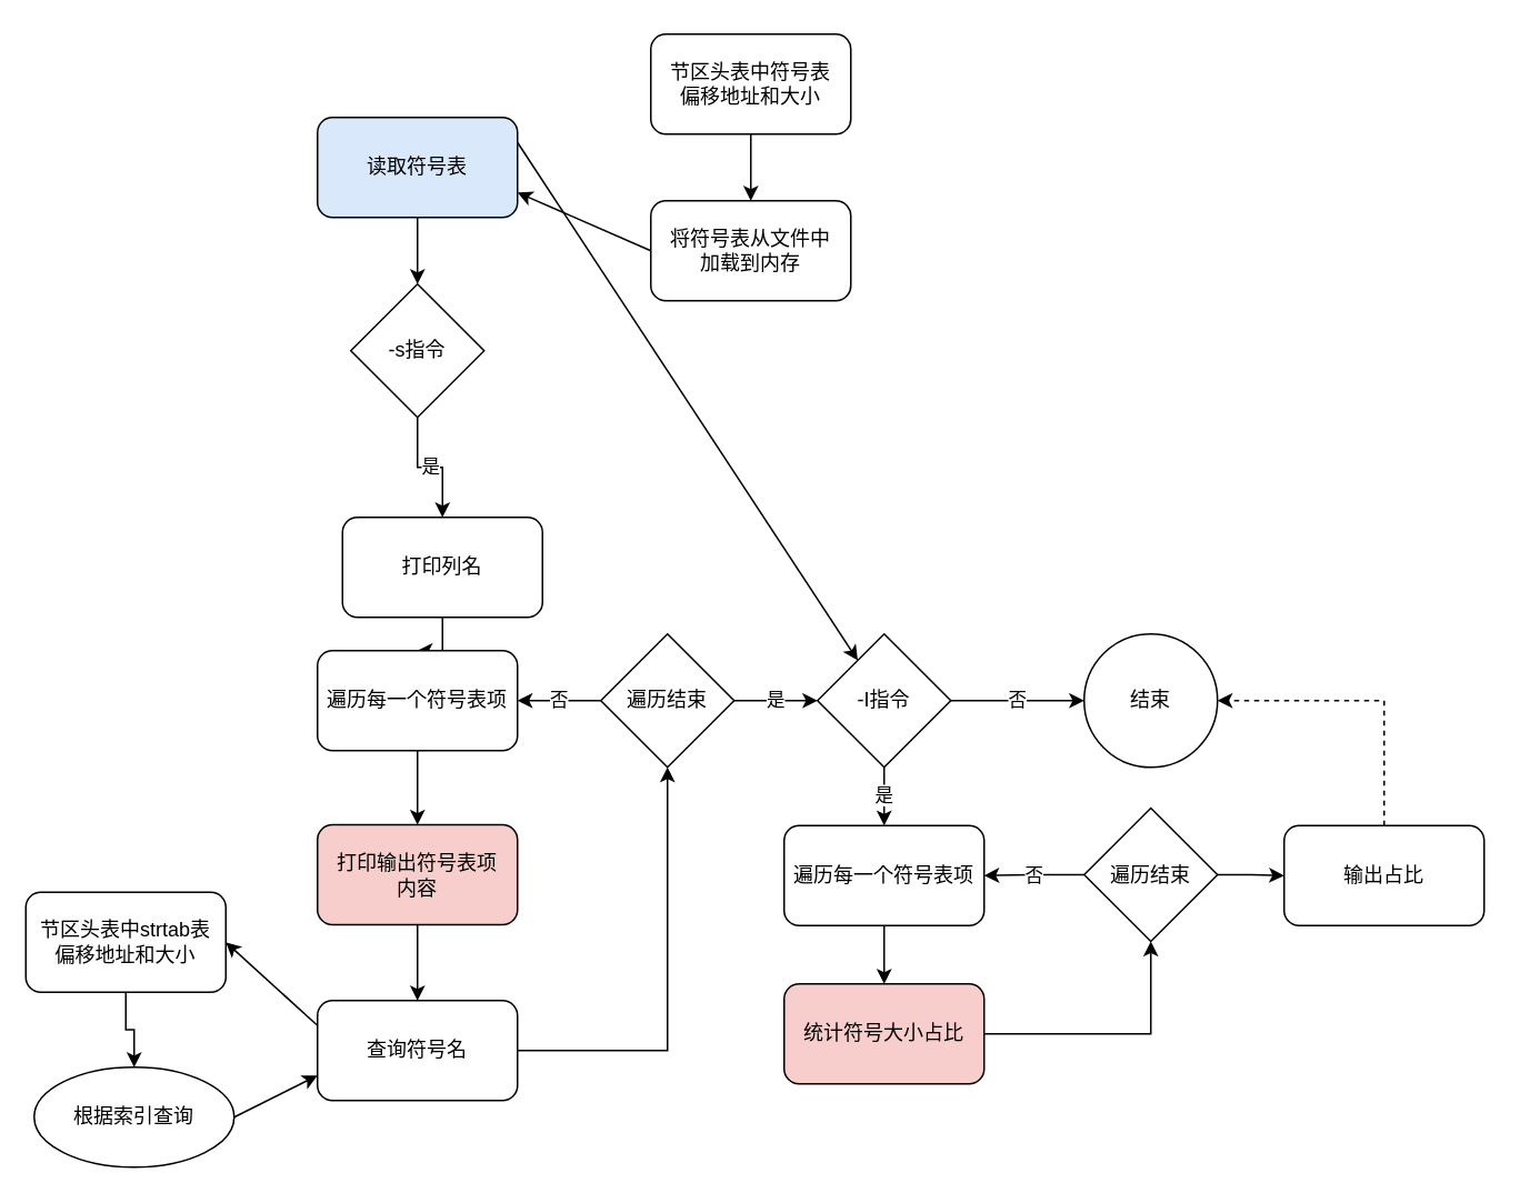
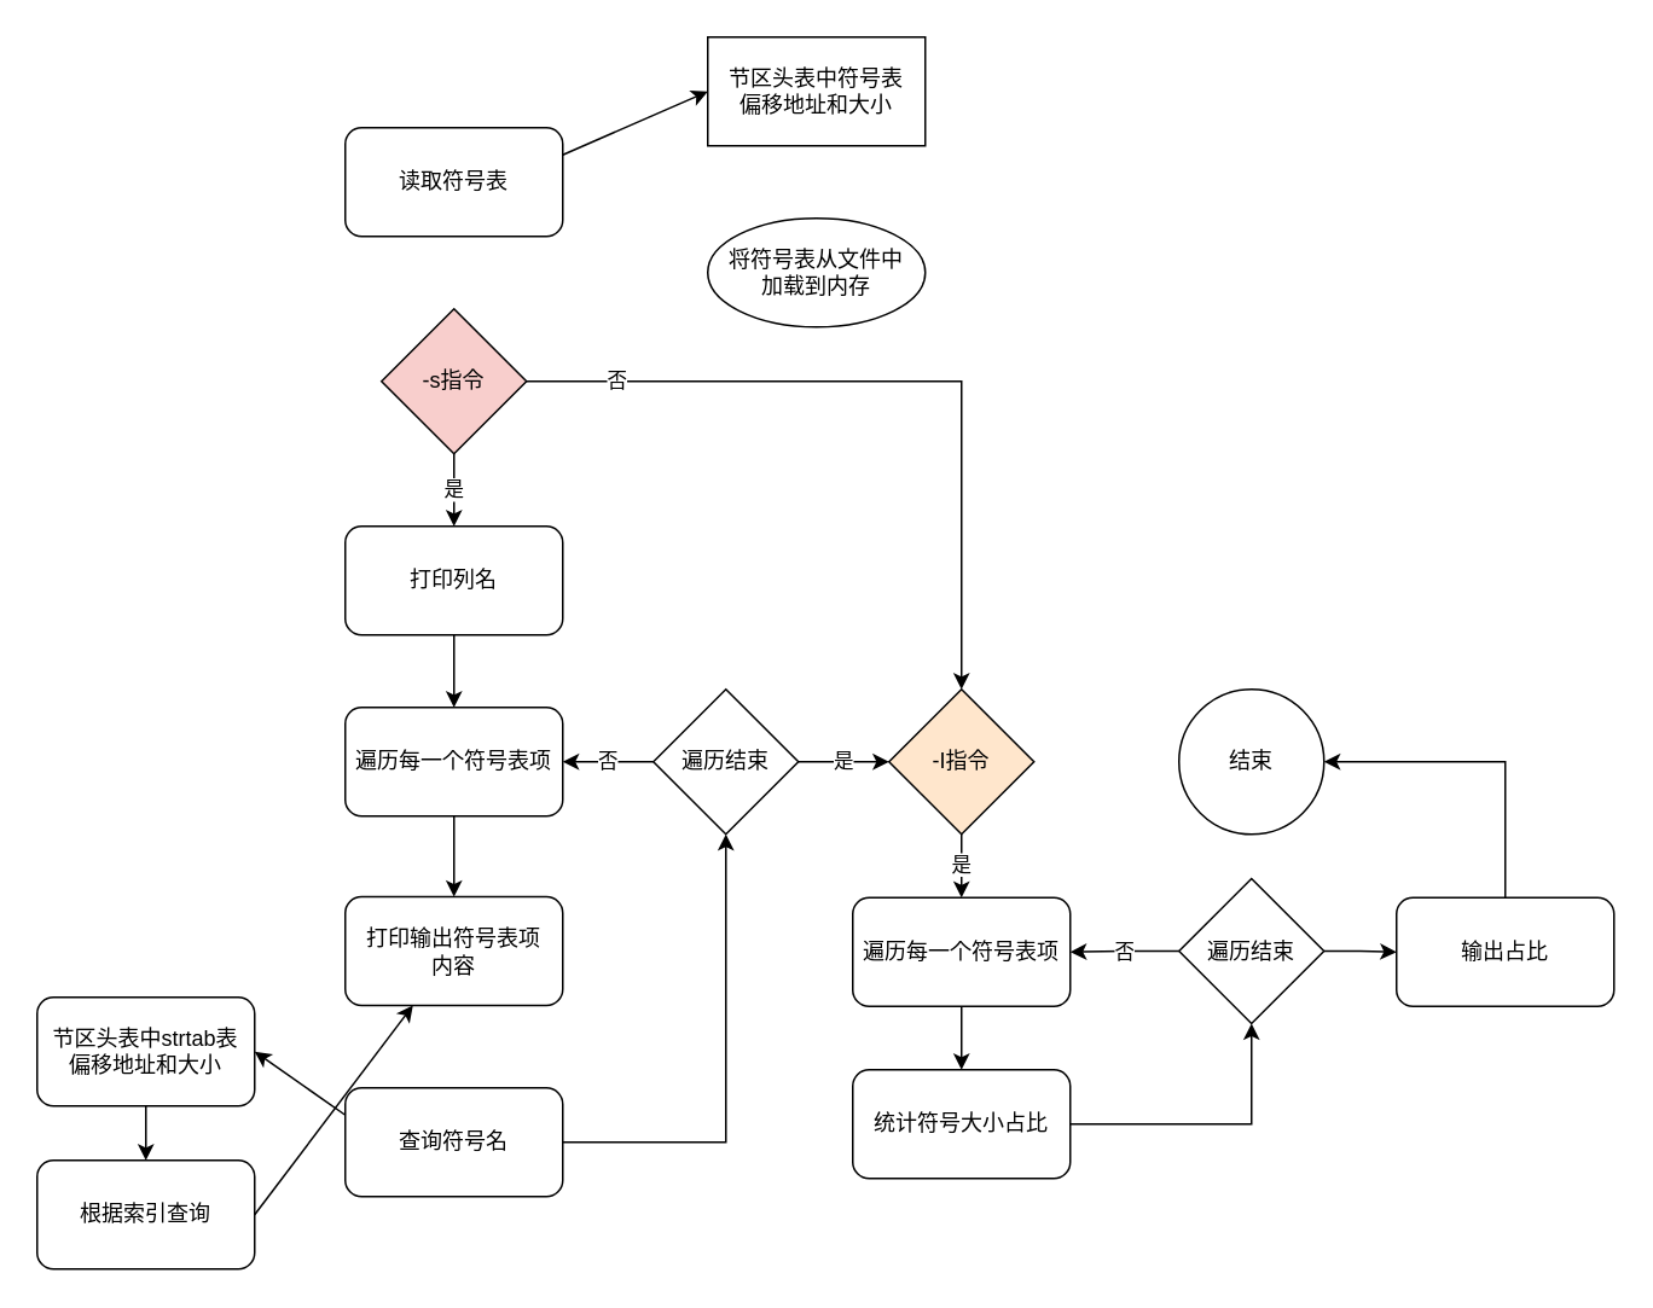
  <mxCell id="0" />
  <mxCell id="1" parent="0" />
- <mxCell id="2" value="" style="edgeStyle=orthogonalEdgeStyle;rounded=0;orthogonalLoop=1;jettySize=auto;html=1;" edge="1" parent="1" source="3" target="11"><mxGeometry relative="1" as="geometry" /></mxCell>
- <mxCell id="3" value="读取符号表" style="rounded=1;whiteSpace=wrap;html=1;fillColor=#dae8fc;" vertex="1" parent="1"><mxGeometry y="70" width="120" height="60" as="geometry" x="190" /></mxCell>
- <mxCell id="4" value="" style="edgeStyle=orthogonalEdgeStyle;rounded=0;orthogonalLoop=1;jettySize=auto;html=1;" edge="1" parent="1" source="5" target="6"><mxGeometry relative="1" as="geometry" /></mxCell>
- <mxCell id="5" value="节区头表中符号表&lt;br&gt;偏移地址和大小" style="rounded=1;whiteSpace=wrap;html=1;" vertex="1" parent="1"><mxGeometry x="390" y="20" width="120" height="60" as="geometry" /></mxCell>
- <mxCell id="6" value="将符号表从文件中&lt;br&gt;加载到内存" style="rounded=1;whiteSpace=wrap;html=1;" vertex="1" parent="1"><mxGeometry x="390" y="120" width="120" height="60" as="geometry" /></mxCell>
- <mxCell id="7" value="" style="endArrow=classic;html=1;rounded=0;exitX=1;exitY=0.25;exitDx=0;exitDy=0;" edge="1" parent="1" source="3" target="30"><mxGeometry width="50" height="50" relative="1" as="geometry"><mxPoint x="580" y="70" as="sourcePoint" /><mxPoint x="630" y="20" as="targetPoint" /></mxGeometry></mxCell>
- <mxCell id="8" value="" style="endArrow=classic;html=1;rounded=0;entryX=1;entryY=0.75;entryDx=0;entryDy=0;exitX=0;exitY=0.5;exitDx=0;exitDy=0;" edge="1" parent="1" source="6" target="3"><mxGeometry width="50" height="50" relative="1" as="geometry"><mxPoint x="590" y="150" as="sourcePoint" /><mxPoint x="640" y="100" as="targetPoint" /></mxGeometry></mxCell>
+ <mxCell id="3" value="读取符号表" style="rounded=1;whiteSpace=wrap;html=1;" vertex="1" parent="1"><mxGeometry y="70" width="120" height="60" as="geometry" x="190" /></mxCell>
+ <mxCell id="5" value="节区头表中符号表&lt;br&gt;偏移地址和大小" style="whiteSpace=wrap;html=1;rounded=0;" vertex="1" parent="1"><mxGeometry x="390" y="20" width="120" height="60" as="geometry" /></mxCell>
+ <mxCell id="6" value="将符号表从文件中&lt;br&gt;加载到内存" style="ellipse;whiteSpace=wrap;html=1;" vertex="1" parent="1"><mxGeometry x="390" y="120" width="120" height="60" as="geometry" /></mxCell>
+ <mxCell id="7" value="" style="endArrow=classic;html=1;rounded=0;exitX=1;exitY=0.25;exitDx=0;exitDy=0;entryX=0;entryY=0.5;entryDx=0;entryDy=0;" edge="1" parent="1" source="3" target="5"><mxGeometry width="50" height="50" relative="1" as="geometry"><mxPoint x="580" y="70" as="sourcePoint" /><mxPoint x="630" y="20" as="targetPoint" /></mxGeometry></mxCell>
  <mxCell id="9" value="是" style="edgeStyle=orthogonalEdgeStyle;rounded=0;orthogonalLoop=1;jettySize=auto;html=1;" edge="1" parent="1" source="11" target="13"><mxGeometry relative="1" as="geometry" /></mxCell>
- <mxCell id="11" value="-s指令" style="rhombus;whiteSpace=wrap;html=1;" vertex="1" parent="1"><mxGeometry x="210" y="170" width="80" height="80" as="geometry" /></mxCell>
+ <mxCell id="10" value="否" style="edgeStyle=orthogonalEdgeStyle;rounded=0;orthogonalLoop=1;jettySize=auto;html=1;exitX=1;exitY=0.5;exitDx=0;exitDy=0;entryX=0.5;entryY=0;entryDx=0;entryDy=0;" edge="1" parent="1" source="11" target="30"><mxGeometry x="-0.756" relative="1" as="geometry"><mxPoint as="offset" /></mxGeometry></mxCell>
+ <mxCell id="11" value="-s指令" style="rhombus;whiteSpace=wrap;html=1;fillColor=#f8cecc;" vertex="1" parent="1"><mxGeometry x="210" y="170" width="80" height="80" as="geometry" /></mxCell>
  <mxCell id="12" value="" style="edgeStyle=orthogonalEdgeStyle;rounded=0;orthogonalLoop=1;jettySize=auto;html=1;" edge="1" parent="1" source="13" target="15"><mxGeometry relative="1" as="geometry" /></mxCell>
- <mxCell id="13" value="打印列名" style="rounded=1;whiteSpace=wrap;html=1;" vertex="1" parent="1"><mxGeometry x="205" y="310" width="120" height="60" as="geometry" /></mxCell>
+ <mxCell id="13" value="打印列名" style="rounded=1;whiteSpace=wrap;html=1;" vertex="1" parent="1"><mxGeometry y="290" width="120" height="60" as="geometry" x="190" /></mxCell>
  <mxCell id="14" value="" style="edgeStyle=orthogonalEdgeStyle;rounded=0;orthogonalLoop=1;jettySize=auto;html=1;" edge="1" parent="1" source="15" target="20"><mxGeometry relative="1" as="geometry" /></mxCell>
  <mxCell id="15" value="遍历每一个符号表项" style="rounded=1;whiteSpace=wrap;html=1;" vertex="1" parent="1"><mxGeometry y="390" width="120" height="60" as="geometry" x="190" /></mxCell>
  <mxCell id="16" value="否" style="edgeStyle=orthogonalEdgeStyle;rounded=0;orthogonalLoop=1;jettySize=auto;html=1;" edge="1" parent="1" source="18" target="15"><mxGeometry relative="1" as="geometry" /></mxCell>
  <mxCell id="17" value="是" style="edgeStyle=orthogonalEdgeStyle;rounded=0;orthogonalLoop=1;jettySize=auto;html=1;" edge="1" parent="1" source="18" target="30"><mxGeometry relative="1" as="geometry" /></mxCell>
  <mxCell id="18" value="遍历结束" style="rhombus;whiteSpace=wrap;html=1;" vertex="1" parent="1"><mxGeometry x="360" y="380" width="80" height="80" as="geometry" /></mxCell>
- <mxCell id="19" value="" style="edgeStyle=orthogonalEdgeStyle;rounded=0;orthogonalLoop=1;jettySize=auto;html=1;" edge="1" parent="1" source="20" target="22"><mxGeometry relative="1" as="geometry" /></mxCell>
- <mxCell id="20" value="打印输出符号表项&lt;br&gt;内容" style="rounded=1;whiteSpace=wrap;html=1;fillColor=#f8cecc;" vertex="1" parent="1"><mxGeometry y="494.5" width="120" height="60" as="geometry" x="190" /></mxCell>
+ <mxCell id="20" value="打印输出符号表项&lt;br&gt;内容" style="rounded=1;whiteSpace=wrap;html=1;" vertex="1" parent="1"><mxGeometry y="494.5" width="120" height="60" as="geometry" x="190" /></mxCell>
  <mxCell id="21" style="edgeStyle=orthogonalEdgeStyle;rounded=0;orthogonalLoop=1;jettySize=auto;html=1;entryX=0.5;entryY=1;entryDx=0;entryDy=0;" edge="1" parent="1" source="22" target="18"><mxGeometry relative="1" as="geometry" /></mxCell>
  <mxCell id="22" value="查询符号名" style="rounded=1;whiteSpace=wrap;html=1;" vertex="1" parent="1"><mxGeometry y="600" width="120" height="60" as="geometry" x="190" /></mxCell>
  <mxCell id="23" value="" style="edgeStyle=orthogonalEdgeStyle;rounded=0;orthogonalLoop=1;jettySize=auto;html=1;" edge="1" parent="1" source="24" target="25"><mxGeometry relative="1" as="geometry" /></mxCell>
- <mxCell id="24" value="节区头表中strtab表&lt;br&gt;偏移地址和大小" style="rounded=1;whiteSpace=wrap;html=1;" vertex="1" parent="1"><mxGeometry x="15" y="535" width="120" height="60" as="geometry" /></mxCell>
- <mxCell id="25" value="根据索引查询" style="ellipse;whiteSpace=wrap;html=1;" vertex="1" parent="1"><mxGeometry x="20" y="640" width="120" height="60" as="geometry" /></mxCell>
+ <mxCell id="24" value="节区头表中strtab表&lt;br&gt;偏移地址和大小" style="rounded=1;whiteSpace=wrap;html=1;" vertex="1" parent="1"><mxGeometry x="20" y="550" width="120" height="60" as="geometry" /></mxCell>
+ <mxCell id="25" value="根据索引查询" style="rounded=1;whiteSpace=wrap;html=1;" vertex="1" parent="1"><mxGeometry x="20" y="640" width="120" height="60" as="geometry" /></mxCell>
  <mxCell id="26" value="" style="endArrow=classic;html=1;rounded=0;exitX=0;exitY=0.25;exitDx=0;exitDy=0;entryX=1;entryY=0.5;entryDx=0;entryDy=0;" edge="1" parent="1" source="22" target="24"><mxGeometry width="50" height="50" relative="1" as="geometry"><mxPoint x="320" y="630" as="sourcePoint" /><mxPoint x="370" y="580" as="targetPoint" /></mxGeometry></mxCell>
- <mxCell id="27" value="" style="endArrow=classic;html=1;rounded=0;exitX=1;exitY=0.5;exitDx=0;exitDy=0;entryX=0;entryY=0.75;entryDx=0;entryDy=0;" edge="1" parent="1" source="25" target="22"><mxGeometry width="50" height="50" relative="1" as="geometry"><mxPoint x="320" y="625" as="sourcePoint" /><mxPoint x="400" y="580" as="targetPoint" /></mxGeometry></mxCell>
+ <mxCell id="27" value="" style="endArrow=classic;html=1;rounded=0;exitX=1;exitY=0.5;exitDx=0;exitDy=0;" edge="1" parent="1" source="25" target="20"><mxGeometry width="50" height="50" relative="1" as="geometry"><mxPoint x="320" y="625" as="sourcePoint" /><mxPoint x="400" y="580" as="targetPoint" /></mxGeometry></mxCell>
  <mxCell id="28" value="是" style="edgeStyle=orthogonalEdgeStyle;rounded=0;orthogonalLoop=1;jettySize=auto;html=1;" edge="1" parent="1" source="30" target="32"><mxGeometry relative="1" as="geometry" /></mxCell>
- <mxCell id="29" value="否" style="edgeStyle=orthogonalEdgeStyle;rounded=0;orthogonalLoop=1;jettySize=auto;html=1;entryX=0;entryY=0.5;entryDx=0;entryDy=0;" edge="1" parent="1" source="30" target="40"><mxGeometry relative="1" as="geometry" /></mxCell>
- <mxCell id="30" value="-I指令" style="rhombus;whiteSpace=wrap;html=1;" vertex="1" parent="1"><mxGeometry x="490" y="380" width="80" height="80" as="geometry" /></mxCell>
+ <mxCell id="30" value="-I指令" style="rhombus;whiteSpace=wrap;html=1;fillColor=#ffe6cc;" vertex="1" parent="1"><mxGeometry x="490" y="380" width="80" height="80" as="geometry" /></mxCell>
  <mxCell id="31" value="" style="edgeStyle=orthogonalEdgeStyle;rounded=0;orthogonalLoop=1;jettySize=auto;html=1;" edge="1" parent="1" source="32" target="37"><mxGeometry relative="1" as="geometry" /></mxCell>
  <mxCell id="32" value="遍历每一个符号表项" style="rounded=1;whiteSpace=wrap;html=1;" vertex="1" parent="1"><mxGeometry x="470" y="495" width="120" height="60" as="geometry" /></mxCell>
  <mxCell id="33" value="否" style="edgeStyle=orthogonalEdgeStyle;rounded=0;orthogonalLoop=1;jettySize=auto;html=1;" edge="1" parent="1" source="35" target="32"><mxGeometry relative="1" as="geometry" /></mxCell>
  <mxCell id="34" value="" style="edgeStyle=orthogonalEdgeStyle;rounded=0;orthogonalLoop=1;jettySize=auto;html=1;" edge="1" parent="1" source="35" target="39"><mxGeometry relative="1" as="geometry" /></mxCell>
  <mxCell id="35" value="遍历结束" style="rhombus;whiteSpace=wrap;html=1;" vertex="1" parent="1"><mxGeometry x="650" y="484.5" width="80" height="80" as="geometry" /></mxCell>
  <mxCell id="36" style="edgeStyle=orthogonalEdgeStyle;rounded=0;orthogonalLoop=1;jettySize=auto;html=1;entryX=0.5;entryY=1;entryDx=0;entryDy=0;" edge="1" parent="1" source="37" target="35"><mxGeometry relative="1" as="geometry" /></mxCell>
- <mxCell id="37" value="统计符号大小占比" style="rounded=1;whiteSpace=wrap;html=1;fillColor=#f8cecc;" vertex="1" parent="1"><mxGeometry x="470" y="590" width="120" height="60" as="geometry" /></mxCell>
- <mxCell id="38" style="edgeStyle=orthogonalEdgeStyle;rounded=0;orthogonalLoop=1;jettySize=auto;html=1;entryX=1;entryY=0.5;entryDx=0;entryDy=0;dashed=1;" edge="1" parent="1" source="39" target="40"><mxGeometry relative="1" as="geometry"><Array as="points"><mxPoint x="830" y="420" /></Array></mxGeometry></mxCell>
+ <mxCell id="37" value="统计符号大小占比" style="rounded=1;whiteSpace=wrap;html=1;" vertex="1" parent="1"><mxGeometry x="470" y="590" width="120" height="60" as="geometry" /></mxCell>
+ <mxCell id="38" style="edgeStyle=orthogonalEdgeStyle;rounded=0;orthogonalLoop=1;jettySize=auto;html=1;entryX=1;entryY=0.5;entryDx=0;entryDy=0;" edge="1" parent="1" source="39" target="40"><mxGeometry relative="1" as="geometry"><Array as="points"><mxPoint x="830" y="420" /></Array></mxGeometry></mxCell>
  <mxCell id="39" value="输出占比" style="rounded=1;whiteSpace=wrap;html=1;" vertex="1" parent="1"><mxGeometry x="770" y="495" width="120" height="60" as="geometry" /></mxCell>
  <mxCell id="40" value="结束" style="ellipse;whiteSpace=wrap;html=1;aspect=fixed;" vertex="1" parent="1"><mxGeometry x="650" y="380" width="80" height="80" as="geometry" /></mxCell>
